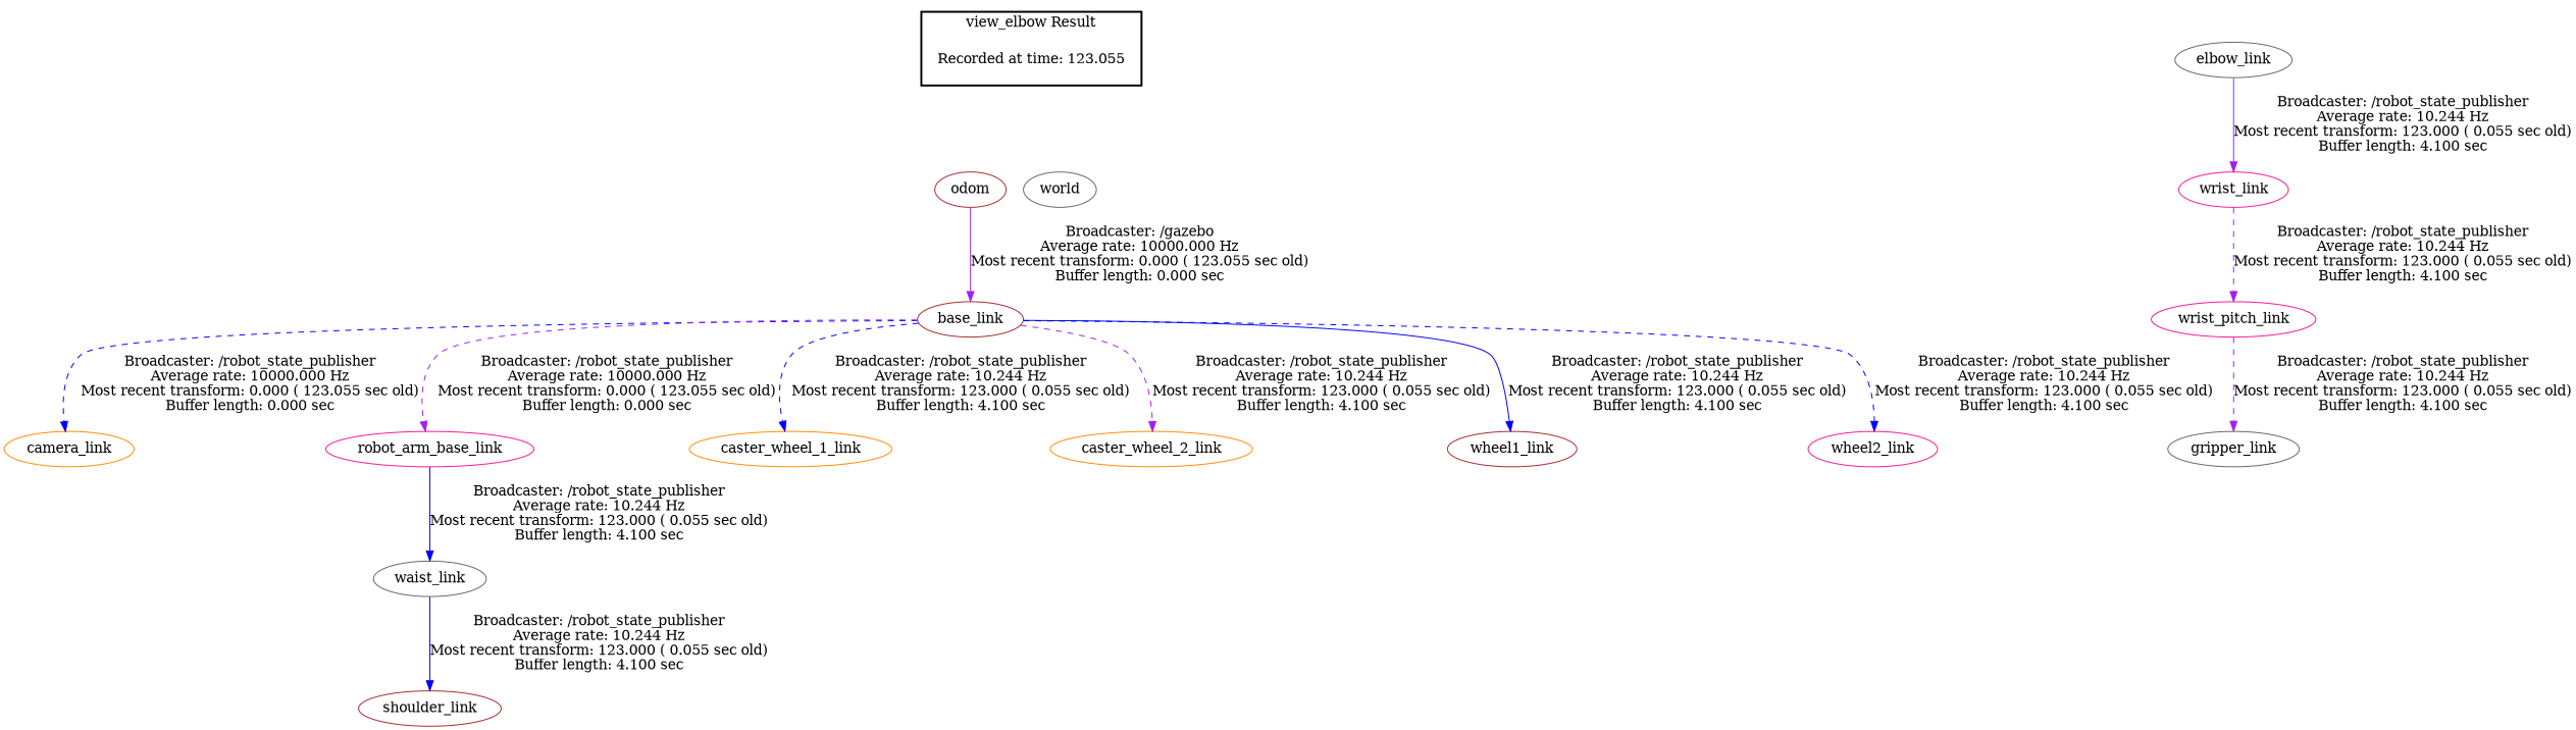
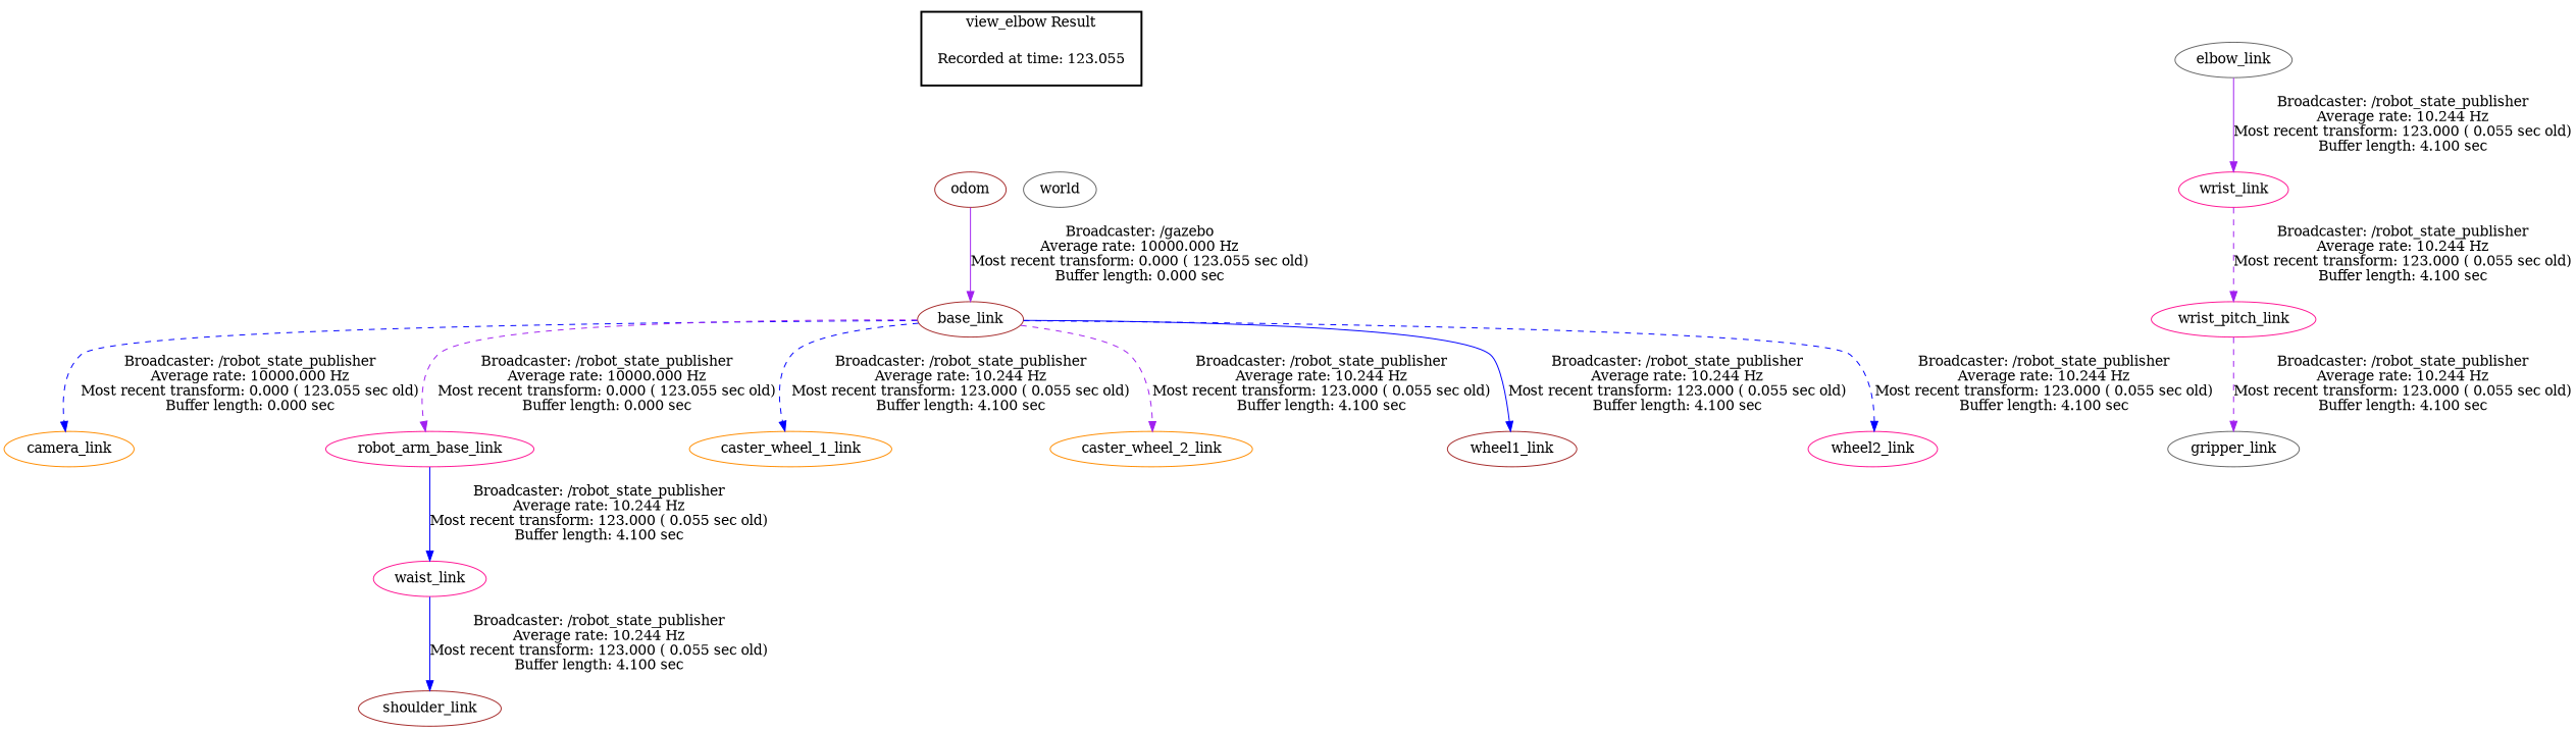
  digraph {
    node [color=darkorange]
    edge [style=dashed color=purple]
    "Recorded at time: 123.055" [shape=plaintext]
    odom [color=brown]
    world [color=gray40]
    base_link [color=brown]
    camera_link
    robot_arm_base_link [color=deeppink]
    caster_wheel_1_link
    caster_wheel_2_link
    wheel1_link [color=brown]
    wheel2_link [color=deeppink]
-   waist_link [color=gray40]
+   waist_link [color=deeppink]
    shoulder_link [color=brown]
    elbow_link [color=gray40]
    wrist_link [color=deeppink]
    wrist_pitch_link [color=deeppink]
    gripper_link [color=gray40]
    subgraph cluster_1 {
      color=black
      label="view_elbow Result"
      style=bold
      "Recorded at time: 123.055"
    }
    "Recorded at time: 123.055" -> odom [style=invis color=""]
    "Recorded at time: 123.055" -> world [style=invis color=""]
    odom -> base_link [label="Broadcaster: /gazebo\nAverage rate: 10000.000 Hz\nMost recent transform: 0.000 ( 123.055 sec old)\nBuffer length: 0.000 sec\n" style=solid]
    base_link -> camera_link [color=blue label="Broadcaster: /robot_state_publisher\nAverage rate: 10000.000 Hz\nMost recent transform: 0.000 ( 123.055 sec old)\nBuffer length: 0.000 sec\n"]
    base_link -> robot_arm_base_link [label="Broadcaster: /robot_state_publisher\nAverage rate: 10000.000 Hz\nMost recent transform: 0.000 ( 123.055 sec old)\nBuffer length: 0.000 sec\n"]
    base_link -> caster_wheel_1_link [color=blue label="Broadcaster: /robot_state_publisher\nAverage rate: 10.244 Hz\nMost recent transform: 123.000 ( 0.055 sec old)\nBuffer length: 4.100 sec\n"]
    base_link -> caster_wheel_2_link [label="Broadcaster: /robot_state_publisher\nAverage rate: 10.244 Hz\nMost recent transform: 123.000 ( 0.055 sec old)\nBuffer length: 4.100 sec\n"]
    base_link -> wheel1_link [color=blue label="Broadcaster: /robot_state_publisher\nAverage rate: 10.244 Hz\nMost recent transform: 123.000 ( 0.055 sec old)\nBuffer length: 4.100 sec\n" style=solid]
    base_link -> wheel2_link [color=blue label="Broadcaster: /robot_state_publisher\nAverage rate: 10.244 Hz\nMost recent transform: 123.000 ( 0.055 sec old)\nBuffer length: 4.100 sec\n"]
    robot_arm_base_link -> waist_link [color=blue label="Broadcaster: /robot_state_publisher\nAverage rate: 10.244 Hz\nMost recent transform: 123.000 ( 0.055 sec old)\nBuffer length: 4.100 sec\n" style=solid]
    waist_link -> shoulder_link [color=blue label="Broadcaster: /robot_state_publisher\nAverage rate: 10.244 Hz\nMost recent transform: 123.000 ( 0.055 sec old)\nBuffer length: 4.100 sec\n" style=solid]
    elbow_link -> wrist_link [label="Broadcaster: /robot_state_publisher\nAverage rate: 10.244 Hz\nMost recent transform: 123.000 ( 0.055 sec old)\nBuffer length: 4.100 sec\n" style=solid]
    wrist_link -> wrist_pitch_link [label="Broadcaster: /robot_state_publisher\nAverage rate: 10.244 Hz\nMost recent transform: 123.000 ( 0.055 sec old)\nBuffer length: 4.100 sec\n"]
    wrist_pitch_link -> gripper_link [label="Broadcaster: /robot_state_publisher\nAverage rate: 10.244 Hz\nMost recent transform: 123.000 ( 0.055 sec old)\nBuffer length: 4.100 sec\n"]
  }
